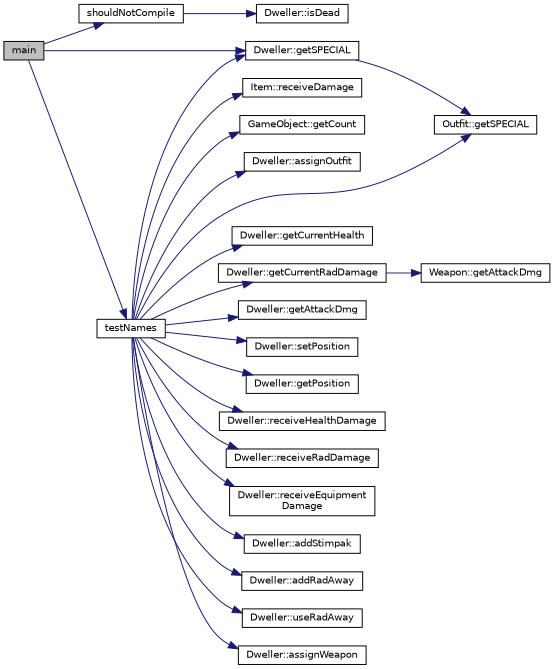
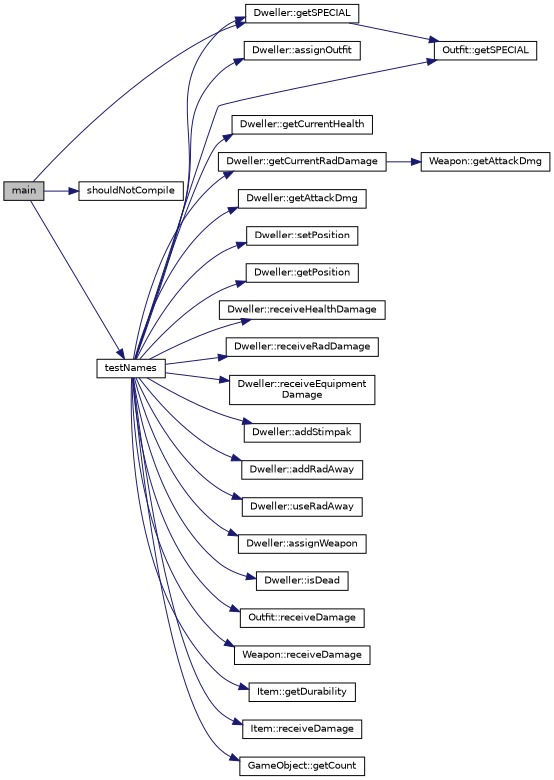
  digraph {
    rankdir=LR
    node [color=black fontname=Helvetica fontsize=10 shape=record]
    edge [color=midnightblue fontname=Helvetica fontsize=10 labelfontname=Helvetica labelfontsize=10 style=solid]
    n1 [fillcolor=grey75 fontcolor=black height=0.2 label=main style=filled width=0.4]
    n2 [height=0.2 label="Dweller::getSPECIAL" width=0.4]
    n3 [height=0.2 label=shouldNotCompile width=0.4]
    n4 [height=0.2 label=testNames width=0.4]
    n5 [height=0.2 label="Dweller::assignOutfit" width=0.4]
    n6 [height=0.2 label="Outfit::getSPECIAL" width=0.4]
    n7 [height=0.2 label="Dweller::getCurrentHealth" width=0.4]
    n8 [height=0.2 label="Dweller::getCurrentRadDamage" width=0.4]
    n9 [height=0.2 label="Dweller::getAttackDmg" width=0.4]
    n10 [height=0.2 label="Dweller::setPosition" width=0.4]
    n11 [height=0.2 label="Dweller::getPosition" width=0.4]
    n12 [height=0.2 label="Dweller::receiveHealthDamage" width=0.4]
    n13 [height=0.2 label="Dweller::receiveRadDamage" width=0.4]
    n14 [height=0.2 label="Dweller::receiveEquipment\lDamage" width=0.4]
    n15 [height=0.2 label="Dweller::addStimpak" width=0.4]
    n16 [height=0.2 label="Dweller::addRadAway" width=0.4]
    n17 [height=0.2 label="Dweller::useRadAway" width=0.4]
    n18 [height=0.2 label="Dweller::assignWeapon" width=0.4]
    n19 [height=0.2 label="Dweller::isDead" width=0.4]
+   n20 [height=0.2 label="Outfit::receiveDamage" width=0.4]
+   n21 [height=0.2 label="Weapon::receiveDamage" width=0.4]
+   n22 [height=0.2 label="Item::getDurability" width=0.4]
    n23 [height=0.2 label="Item::receiveDamage" width=0.4]
    n24 [height=0.2 label="GameObject::getCount" width=0.4]
    n25 [height=0.2 label="Weapon::getAttackDmg" width=0.4]
    n1 -> n2
    n1 -> n3
    n1 -> n4
    n2 -> n6
    n4 -> n2
    n4 -> n5
    n4 -> n6
    n4 -> n7
    n4 -> n8
    n4 -> n9
    n4 -> n10
    n4 -> n11
    n4 -> n12
    n4 -> n13
    n4 -> n14
    n4 -> n15
    n4 -> n16
    n4 -> n17
    n4 -> n18
-   n3 -> n19
+   n4 -> n19
+   n4 -> n20
+   n4 -> n21
+   n4 -> n22
    n4 -> n23
    n4 -> n24
    n8 -> n25
  }
